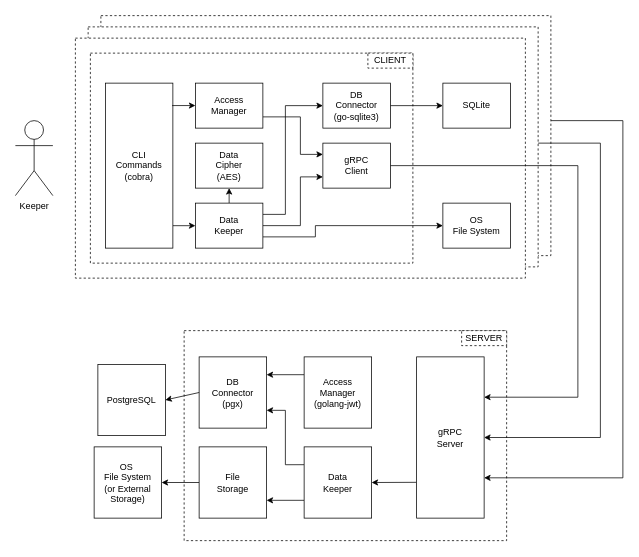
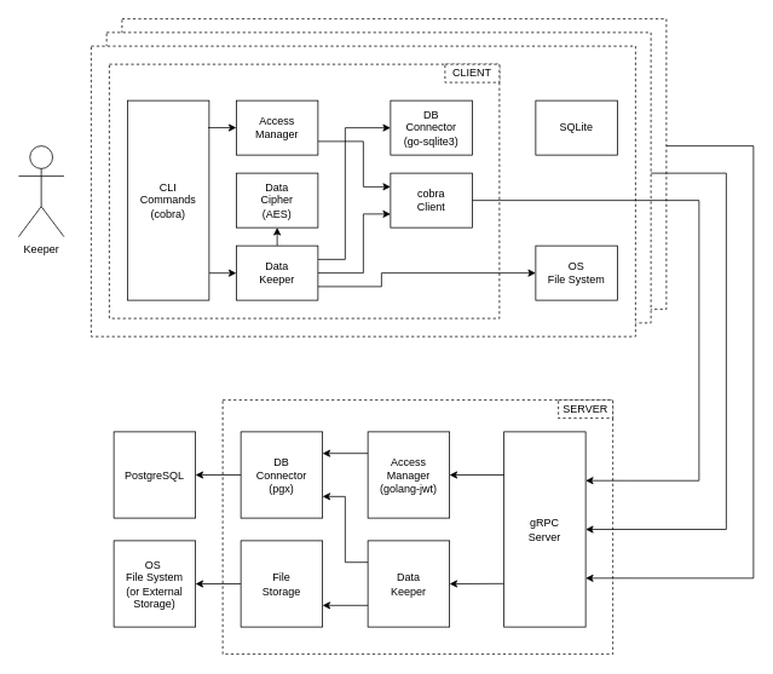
  <mxCell id="0" />
  <mxCell id="1" parent="0" />
  <mxCell id="2" value="" style="rounded=0;whiteSpace=wrap;html=1;dashed=1;" parent="1" vertex="1"><mxGeometry x="134" y="20" width="600" height="320" as="geometry" /></mxCell>
  <mxCell id="3" value="" style="rounded=0;whiteSpace=wrap;html=1;dashed=1;" parent="1" vertex="1"><mxGeometry x="117" y="35" width="600" height="320" as="geometry" /></mxCell>
  <mxCell id="4" value="" style="rounded=0;whiteSpace=wrap;html=1;dashed=1;" parent="1" vertex="1"><mxGeometry x="100" y="50" width="600" height="320" as="geometry" /></mxCell>
  <mxCell id="5" value="" style="rounded=0;whiteSpace=wrap;html=1;dashed=1;" parent="1" vertex="1"><mxGeometry x="120" y="70" width="430" height="280" as="geometry" /></mxCell>
  <mxCell id="6" value="CLIENT" style="rounded=0;whiteSpace=wrap;html=1;dashed=1;" parent="1" vertex="1"><mxGeometry x="490" y="70" width="60" height="20" as="geometry" /></mxCell>
  <mxCell id="7" value="" style="rounded=0;whiteSpace=wrap;html=1;dashed=1;" parent="1" vertex="1"><mxGeometry x="245" y="440" width="430" height="280" as="geometry" /></mxCell>
  <mxCell id="8" value="gRPC&lt;br&gt;Server" style="rounded=0;whiteSpace=wrap;html=1;" parent="1" vertex="1"><mxGeometry x="555" y="475" width="90" height="215" as="geometry" /></mxCell>
  <mxCell id="9" style="edgeStyle=orthogonalEdgeStyle;rounded=0;html=1;exitX=0;exitY=0.25;exitDx=0;exitDy=0;entryX=1;entryY=0.25;entryDx=0;entryDy=0;" parent="1" source="11" target="13" edge="1"><mxGeometry relative="1" as="geometry" /></mxCell>
+ <mxCell id="10" style="edgeStyle=orthogonalEdgeStyle;rounded=0;html=1;exitX=0;exitY=0.221;exitDx=0;exitDy=0;entryX=1;entryY=0.5;entryDx=0;entryDy=0;exitPerimeter=0;" parent="1" source="8" target="11" edge="1"><mxGeometry relative="1" as="geometry" /></mxCell>
  <mxCell id="11" value="Access&lt;br&gt;Manager&lt;br&gt;(golang-jwt)" style="rounded=0;whiteSpace=wrap;html=1;" parent="1" vertex="1"><mxGeometry x="405" y="475" width="90" height="95" as="geometry" /></mxCell>
  <mxCell id="12" style="rounded=0;html=1;exitX=-0.006;exitY=0.778;exitDx=0;exitDy=0;entryX=1;entryY=0.5;entryDx=0;entryDy=0;exitPerimeter=0;" parent="1" source="8" target="37" edge="1"><mxGeometry relative="1" as="geometry"><mxPoint x="405" y="647.5" as="sourcePoint" /></mxGeometry></mxCell>
  <mxCell id="13" value="DB&lt;br&gt;Connector&lt;br&gt;(pgx)" style="rounded=0;whiteSpace=wrap;html=1;" parent="1" vertex="1"><mxGeometry x="265" y="475" width="90" height="95" as="geometry" /></mxCell>
  <mxCell id="14" value="SERVER" style="rounded=0;whiteSpace=wrap;html=1;dashed=1;" parent="1" vertex="1"><mxGeometry x="615" y="440" width="60" height="20" as="geometry" /></mxCell>
  <mxCell id="15" style="edgeStyle=orthogonalEdgeStyle;rounded=0;orthogonalLoop=1;jettySize=auto;html=1;exitX=1;exitY=0.5;exitDx=0;exitDy=0;entryX=1;entryY=0.25;entryDx=0;entryDy=0;" parent="1" source="18" target="8" edge="1"><mxGeometry relative="1" as="geometry"><Array as="points"><mxPoint x="770" y="220" /><mxPoint x="770" y="529" /></Array></mxGeometry></mxCell>
- <mxCell id="16" style="edgeStyle=orthogonalEdgeStyle;rounded=0;html=1;exitX=1;exitY=0.5;exitDx=0;exitDy=0;entryX=0;entryY=0.5;entryDx=0;entryDy=0;" parent="1" source="17" target="33" edge="1"><mxGeometry relative="1" as="geometry" /></mxCell>
  <mxCell id="17" value="DB &lt;br&gt;Connector&lt;br&gt;(go-sqlite3)" style="rounded=0;whiteSpace=wrap;html=1;" parent="1" vertex="1"><mxGeometry x="430" y="110" width="90" height="60" as="geometry" /></mxCell>
- <mxCell id="18" value="gRPC&lt;br&gt;Client" style="rounded=0;whiteSpace=wrap;html=1;" parent="1" vertex="1"><mxGeometry x="430" y="190" width="90" height="60" as="geometry" /></mxCell>
+ <mxCell id="18" value="cobra&lt;br&gt;Client" style="rounded=0;whiteSpace=wrap;html=1;" parent="1" vertex="1"><mxGeometry x="430" y="190" width="90" height="60" as="geometry" /></mxCell>
  <mxCell id="19" value="Data&lt;br style=&quot;border-color: var(--border-color);&quot;&gt;Cipher&lt;br&gt;(AES)" style="rounded=0;whiteSpace=wrap;html=1;" parent="1" vertex="1"><mxGeometry x="260" y="190" width="90" height="60" as="geometry" /></mxCell>
  <mxCell id="20" style="edgeStyle=orthogonalEdgeStyle;rounded=0;orthogonalLoop=1;jettySize=auto;html=1;exitX=1;exitY=0.864;exitDx=0;exitDy=0;entryX=0;entryY=0.5;entryDx=0;entryDy=0;exitPerimeter=0;" parent="1" source="26" target="25" edge="1"><mxGeometry relative="1" as="geometry" /></mxCell>
  <mxCell id="21" style="edgeStyle=orthogonalEdgeStyle;rounded=0;html=1;exitX=1;exitY=0.25;exitDx=0;exitDy=0;entryX=0;entryY=0.5;entryDx=0;entryDy=0;" parent="1" source="25" target="17" edge="1"><mxGeometry relative="1" as="geometry"><Array as="points"><mxPoint x="380" y="285" /><mxPoint x="380" y="140" /></Array></mxGeometry></mxCell>
  <mxCell id="22" style="edgeStyle=orthogonalEdgeStyle;rounded=0;html=1;exitX=1;exitY=0.5;exitDx=0;exitDy=0;entryX=0;entryY=0.75;entryDx=0;entryDy=0;" parent="1" source="25" target="18" edge="1"><mxGeometry relative="1" as="geometry"><Array as="points"><mxPoint x="400" y="300" /><mxPoint x="400" y="235" /></Array></mxGeometry></mxCell>
  <mxCell id="23" style="edgeStyle=orthogonalEdgeStyle;rounded=0;html=1;exitX=0.5;exitY=0;exitDx=0;exitDy=0;entryX=0.5;entryY=1;entryDx=0;entryDy=0;" parent="1" source="25" target="19" edge="1"><mxGeometry relative="1" as="geometry" /></mxCell>
  <mxCell id="24" style="edgeStyle=orthogonalEdgeStyle;rounded=0;html=1;exitX=1;exitY=0.75;exitDx=0;exitDy=0;entryX=0;entryY=0.5;entryDx=0;entryDy=0;" parent="1" source="25" target="34" edge="1"><mxGeometry relative="1" as="geometry"><Array as="points"><mxPoint x="420" y="315" /><mxPoint x="420" y="300" /></Array></mxGeometry></mxCell>
  <mxCell id="25" value="Data&lt;br&gt;Keeper" style="rounded=0;whiteSpace=wrap;html=1;strokeWidth=1;" parent="1" vertex="1"><mxGeometry x="260" y="270" width="90" height="60" as="geometry" /></mxCell>
  <mxCell id="26" value="CLI&lt;br&gt;Commands&lt;br&gt;(cobra)" style="rounded=0;whiteSpace=wrap;html=1;" parent="1" vertex="1"><mxGeometry x="140" y="110" width="90" height="220" as="geometry" /></mxCell>
  <mxCell id="27" style="edgeStyle=orthogonalEdgeStyle;rounded=0;orthogonalLoop=1;jettySize=auto;html=1;exitX=0.989;exitY=0.136;exitDx=0;exitDy=0;entryX=0;entryY=0.5;entryDx=0;entryDy=0;exitPerimeter=0;" parent="1" source="26" target="29" edge="1"><mxGeometry relative="1" as="geometry" /></mxCell>
  <mxCell id="28" style="edgeStyle=orthogonalEdgeStyle;html=1;exitX=1;exitY=0.75;exitDx=0;exitDy=0;entryX=0;entryY=0.25;entryDx=0;entryDy=0;rounded=0;" parent="1" source="29" target="18" edge="1"><mxGeometry relative="1" as="geometry"><Array as="points"><mxPoint x="400" y="155" /><mxPoint x="400" y="205" /></Array></mxGeometry></mxCell>
  <mxCell id="29" value="Access&lt;br&gt;Manager" style="rounded=0;whiteSpace=wrap;html=1;" parent="1" vertex="1"><mxGeometry x="260" y="110" width="90" height="60" as="geometry" /></mxCell>
  <mxCell id="30" value="Keeper" style="shape=umlActor;verticalLabelPosition=bottom;verticalAlign=top;html=1;outlineConnect=0;" parent="1" vertex="1"><mxGeometry x="20" y="160" width="50" height="100" as="geometry" /></mxCell>
- <mxCell id="31" value="PostgreSQL" style="rounded=0;whiteSpace=wrap;html=1;" parent="1" vertex="1"><mxGeometry x="130" y="485" width="90" height="95" as="geometry" /></mxCell>
+ <mxCell id="31" value="PostgreSQL" style="rounded=0;whiteSpace=wrap;html=1;" parent="1" vertex="1"><mxGeometry x="125" y="475" width="90" height="95" as="geometry" /></mxCell>
  <mxCell id="32" value="" style="endArrow=classic;html=1;rounded=0;exitX=0;exitY=0.5;exitDx=0;exitDy=0;entryX=1;entryY=0.5;entryDx=0;entryDy=0;" parent="1" source="13" target="31" edge="1"><mxGeometry width="50" height="50" relative="1" as="geometry"><mxPoint x="355" y="640" as="sourcePoint" /><mxPoint x="405" y="590" as="targetPoint" /></mxGeometry></mxCell>
  <mxCell id="33" value="SQLite" style="rounded=0;whiteSpace=wrap;html=1;" parent="1" vertex="1"><mxGeometry x="590" y="110" width="90" height="60" as="geometry" /></mxCell>
  <mxCell id="34" value="OS &lt;br&gt;File System" style="rounded=0;whiteSpace=wrap;html=1;" parent="1" vertex="1"><mxGeometry x="590" y="270" width="90" height="60" as="geometry" /></mxCell>
  <mxCell id="35" style="edgeStyle=orthogonalEdgeStyle;rounded=0;html=1;exitX=0;exitY=0.75;exitDx=0;exitDy=0;entryX=1;entryY=0.75;entryDx=0;entryDy=0;" parent="1" source="37" target="39" edge="1"><mxGeometry relative="1" as="geometry" /></mxCell>
  <mxCell id="36" style="edgeStyle=orthogonalEdgeStyle;rounded=0;html=1;exitX=0;exitY=0.25;exitDx=0;exitDy=0;entryX=1;entryY=0.75;entryDx=0;entryDy=0;" parent="1" source="37" target="13" edge="1"><mxGeometry relative="1" as="geometry" /></mxCell>
  <mxCell id="37" value="Data&lt;br&gt;Keeper" style="rounded=0;whiteSpace=wrap;html=1;strokeWidth=1;" parent="1" vertex="1"><mxGeometry x="405" y="595" width="90" height="95" as="geometry" /></mxCell>
  <mxCell id="38" style="edgeStyle=orthogonalEdgeStyle;rounded=0;html=1;exitX=0;exitY=0.5;exitDx=0;exitDy=0;entryX=1;entryY=0.5;entryDx=0;entryDy=0;" parent="1" source="39" target="40" edge="1"><mxGeometry relative="1" as="geometry" /></mxCell>
  <mxCell id="39" value="File&lt;br&gt;Storage" style="rounded=0;whiteSpace=wrap;html=1;" parent="1" vertex="1"><mxGeometry x="265" y="595" width="90" height="95" as="geometry" /></mxCell>
  <mxCell id="40" value="OS&amp;nbsp;&lt;br&gt;File System&lt;br&gt;(or External Storage)" style="rounded=0;whiteSpace=wrap;html=1;" parent="1" vertex="1"><mxGeometry x="125" y="595" width="90" height="95" as="geometry" /></mxCell>
  <mxCell id="41" style="edgeStyle=orthogonalEdgeStyle;rounded=0;html=1;entryX=1;entryY=0.5;entryDx=0;entryDy=0;" parent="1" target="8" edge="1"><mxGeometry relative="1" as="geometry"><mxPoint x="800" y="274.667" as="targetPoint" /><Array as="points"><mxPoint x="717" y="190" /><mxPoint x="800" y="190" /><mxPoint x="800" y="583" /></Array><mxPoint x="717" y="190" as="sourcePoint" /></mxGeometry></mxCell>
  <mxCell id="42" style="edgeStyle=orthogonalEdgeStyle;rounded=0;html=1;entryX=1;entryY=0.75;entryDx=0;entryDy=0;" parent="1" target="8" edge="1"><mxGeometry relative="1" as="geometry"><mxPoint x="890" y="670" as="targetPoint" /><Array as="points"><mxPoint x="734" y="160" /><mxPoint x="830" y="160" /><mxPoint x="830" y="636" /></Array><mxPoint x="734" y="160" as="sourcePoint" /></mxGeometry></mxCell>
